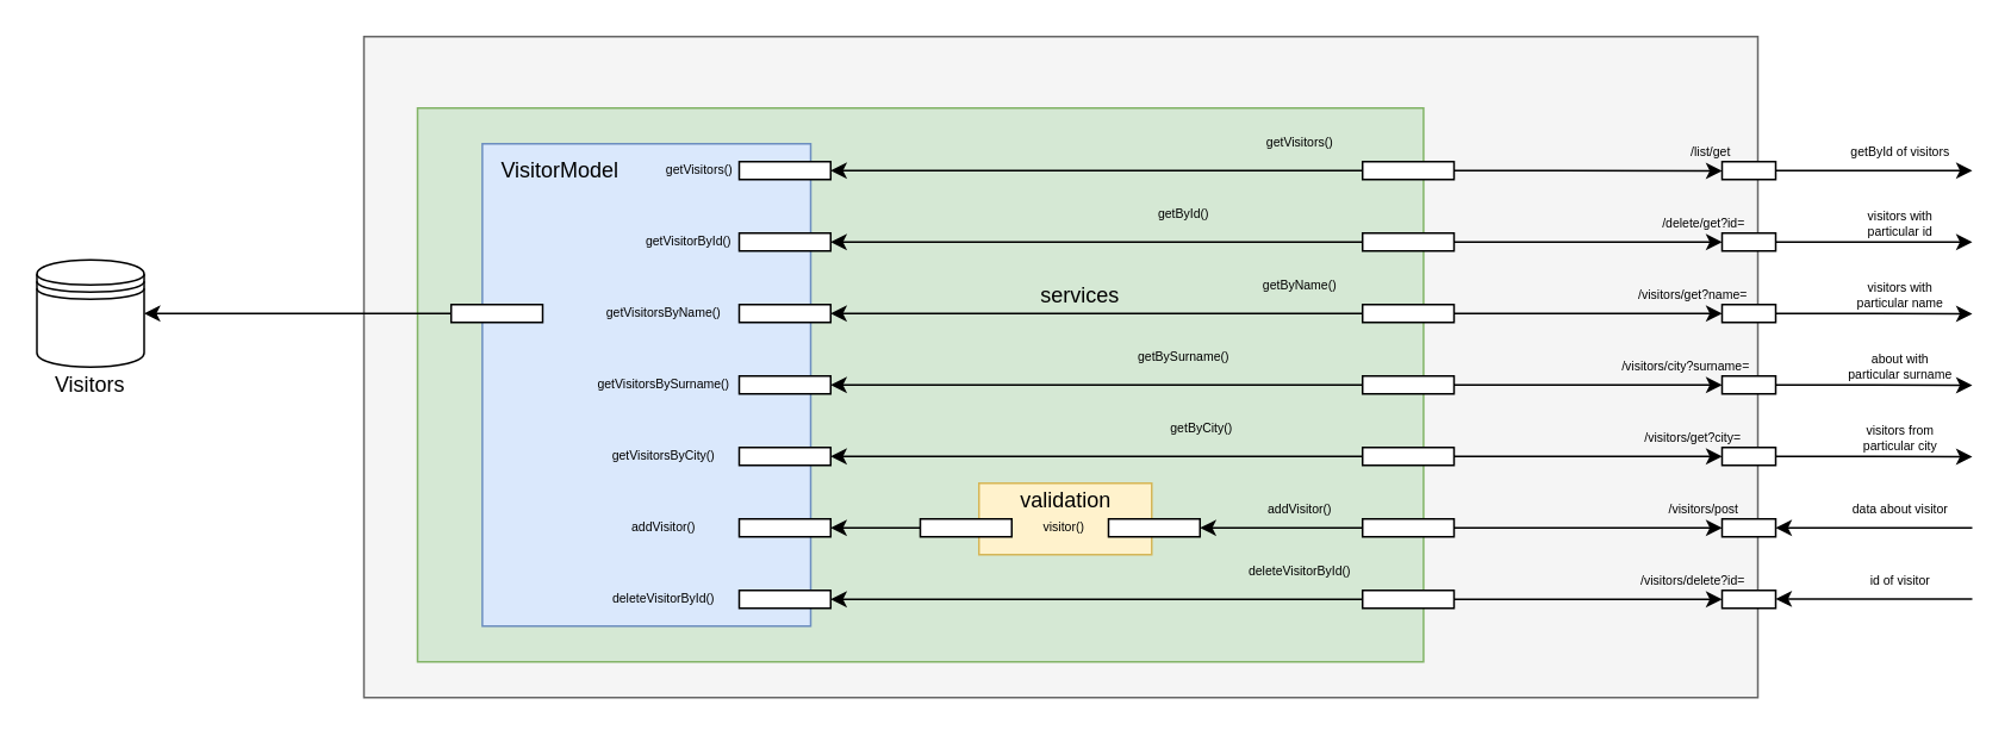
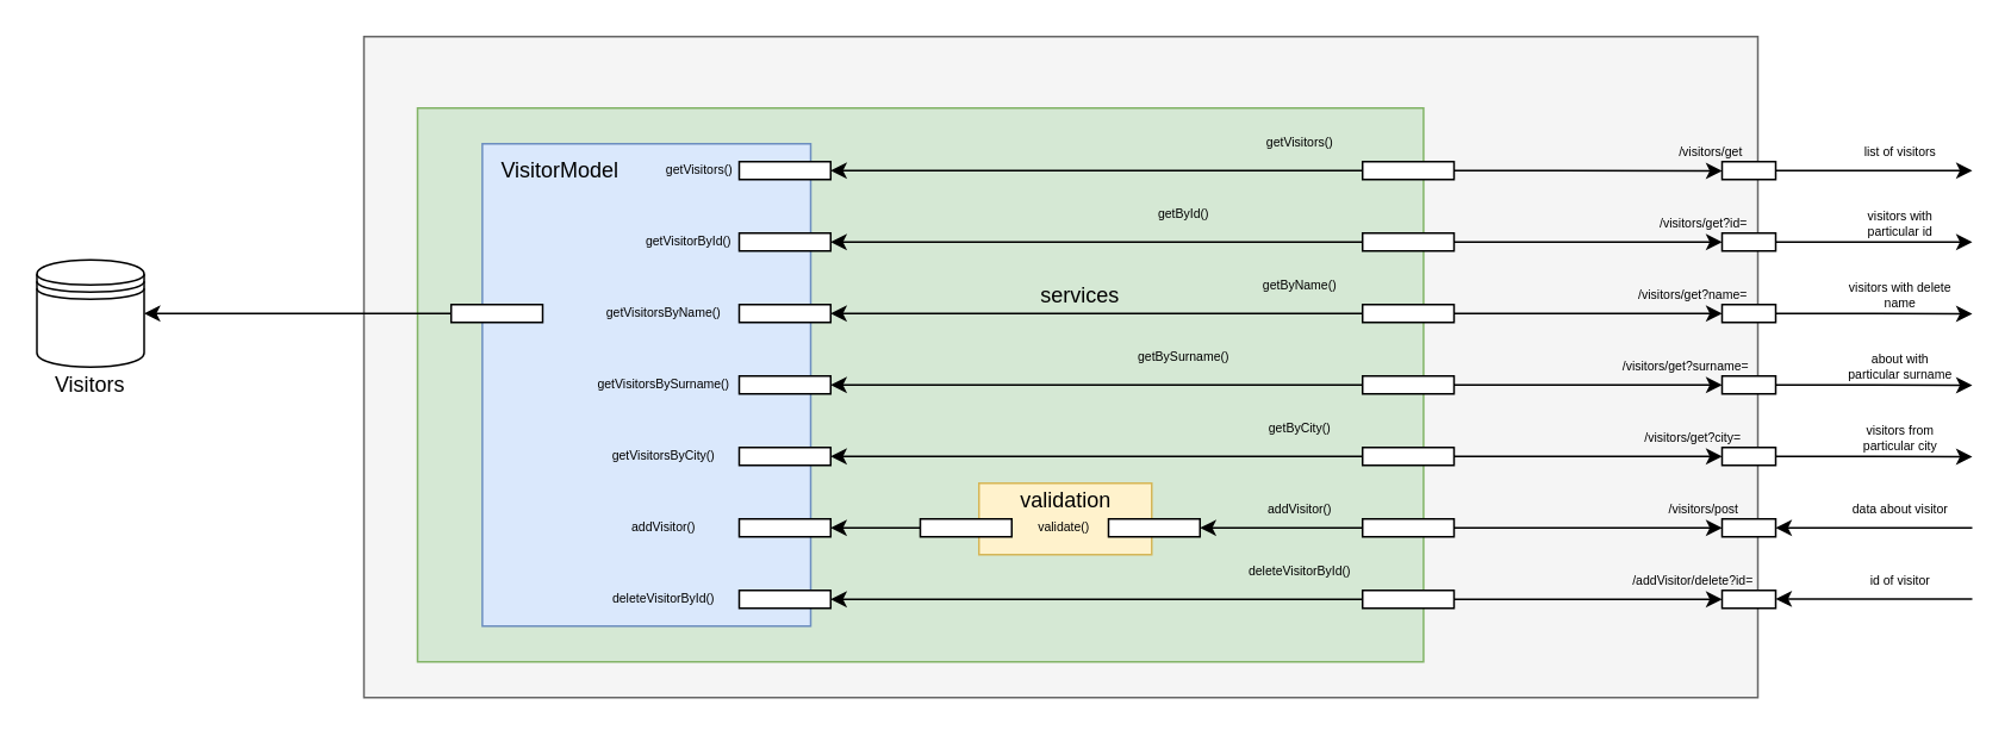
  <mxCell id="0" />
  <mxCell id="1" parent="0" />
  <mxCell id="2" value="" style="rounded=0;whiteSpace=wrap;html=1;fillColor=#f5f5f5;fontColor=#333333;strokeColor=#666666;" vertex="1" parent="1"><mxGeometry x="203" y="20" width="780" height="370" as="geometry" /></mxCell>
  <mxCell id="3" style="edgeStyle=orthogonalEdgeStyle;rounded=0;orthogonalLoop=1;jettySize=auto;html=1;exitX=1;exitY=0.5;exitDx=0;exitDy=0;" edge="1" parent="1" source="4"><mxGeometry relative="1" as="geometry"><mxPoint x="1103" y="95" as="targetPoint" /></mxGeometry></mxCell>
  <mxCell id="4" value="" style="rounded=0;whiteSpace=wrap;html=1;" vertex="1" parent="1"><mxGeometry x="963" y="90" width="30" height="10" as="geometry" /></mxCell>
  <mxCell id="5" style="edgeStyle=orthogonalEdgeStyle;rounded=0;orthogonalLoop=1;jettySize=auto;html=1;exitX=1;exitY=0.5;exitDx=0;exitDy=0;" edge="1" parent="1" source="6"><mxGeometry relative="1" as="geometry"><mxPoint x="1103" y="135" as="targetPoint" /></mxGeometry></mxCell>
  <mxCell id="6" value="" style="rounded=0;whiteSpace=wrap;html=1;" vertex="1" parent="1"><mxGeometry x="963" y="130" width="30" height="10" as="geometry" /></mxCell>
  <mxCell id="7" style="edgeStyle=orthogonalEdgeStyle;rounded=0;orthogonalLoop=1;jettySize=auto;html=1;exitX=1;exitY=0.5;exitDx=0;exitDy=0;" edge="1" parent="1" source="8"><mxGeometry relative="1" as="geometry"><mxPoint x="1103" y="175.2" as="targetPoint" /></mxGeometry></mxCell>
  <mxCell id="8" value="" style="rounded=0;whiteSpace=wrap;html=1;" vertex="1" parent="1"><mxGeometry x="963" y="170" width="30" height="10" as="geometry" /></mxCell>
  <mxCell id="9" style="edgeStyle=orthogonalEdgeStyle;rounded=0;orthogonalLoop=1;jettySize=auto;html=1;exitX=1;exitY=0.5;exitDx=0;exitDy=0;" edge="1" parent="1" source="10"><mxGeometry relative="1" as="geometry"><mxPoint x="1103" y="215.2" as="targetPoint" /></mxGeometry></mxCell>
  <mxCell id="10" value="" style="rounded=0;whiteSpace=wrap;html=1;" vertex="1" parent="1"><mxGeometry x="963" y="210" width="30" height="10" as="geometry" /></mxCell>
  <mxCell id="11" style="edgeStyle=orthogonalEdgeStyle;rounded=0;orthogonalLoop=1;jettySize=auto;html=1;exitX=1;exitY=0.5;exitDx=0;exitDy=0;" edge="1" parent="1" source="12"><mxGeometry relative="1" as="geometry"><mxPoint x="1103" y="255.2" as="targetPoint" /></mxGeometry></mxCell>
  <mxCell id="12" value="" style="rounded=0;whiteSpace=wrap;html=1;" vertex="1" parent="1"><mxGeometry x="963" y="250" width="30" height="10" as="geometry" /></mxCell>
  <mxCell id="13" value="" style="rounded=0;whiteSpace=wrap;html=1;" vertex="1" parent="1"><mxGeometry x="963" y="290" width="30" height="10" as="geometry" /></mxCell>
  <mxCell id="14" value="" style="rounded=0;whiteSpace=wrap;html=1;" vertex="1" parent="1"><mxGeometry x="963" y="330" width="30" height="10" as="geometry" /></mxCell>
- <mxCell id="15" value="/list/get" style="text;html=1;align=center;verticalAlign=middle;whiteSpace=wrap;rounded=0;fontSize=7;" vertex="1" parent="1"><mxGeometry x="927" y="70" width="60" height="30" as="geometry" /></mxCell>
- <mxCell id="16" value="/delete/get?id=" style="text;html=1;align=center;verticalAlign=middle;whiteSpace=wrap;rounded=0;fontSize=7;" vertex="1" parent="1"><mxGeometry x="923" y="115" width="60" height="20" as="geometry" /></mxCell>
+ <mxCell id="15" value="/visitors/get" style="text;html=1;align=center;verticalAlign=middle;whiteSpace=wrap;rounded=0;fontSize=7;" vertex="1" parent="1"><mxGeometry x="927" y="70" width="60" height="30" as="geometry" /></mxCell>
+ <mxCell id="16" value="/visitors/get?id=" style="text;html=1;align=center;verticalAlign=middle;whiteSpace=wrap;rounded=0;fontSize=7;" vertex="1" parent="1"><mxGeometry x="923" y="115" width="60" height="20" as="geometry" /></mxCell>
  <mxCell id="17" value="/visitors/get?name=" style="text;html=1;align=center;verticalAlign=middle;whiteSpace=wrap;rounded=0;fontSize=7;" vertex="1" parent="1"><mxGeometry x="907" y="150" width="80" height="30" as="geometry" /></mxCell>
- <mxCell id="18" value="/visitors/city?surname=" style="text;html=1;align=center;verticalAlign=middle;whiteSpace=wrap;rounded=0;fontSize=7;" vertex="1" parent="1"><mxGeometry x="903" y="190" width="80" height="30" as="geometry" /></mxCell>
+ <mxCell id="18" value="/visitors/get?surname=" style="text;html=1;align=center;verticalAlign=middle;whiteSpace=wrap;rounded=0;fontSize=7;" vertex="1" parent="1"><mxGeometry x="903" y="190" width="80" height="30" as="geometry" /></mxCell>
  <mxCell id="19" value="/visitors/get?city=" style="text;html=1;align=center;verticalAlign=middle;whiteSpace=wrap;rounded=0;fontSize=7;" vertex="1" parent="1"><mxGeometry x="907" y="230" width="80" height="30" as="geometry" /></mxCell>
  <mxCell id="20" value="/visitors/post" style="text;html=1;align=center;verticalAlign=middle;whiteSpace=wrap;rounded=0;fontSize=7;" vertex="1" parent="1"><mxGeometry x="913" y="270" width="80" height="30" as="geometry" /></mxCell>
- <mxCell id="21" value="/visitors/delete?id=" style="text;html=1;align=center;verticalAlign=middle;whiteSpace=wrap;rounded=0;fontSize=7;" vertex="1" parent="1"><mxGeometry x="907" y="310" width="80" height="30" as="geometry" /></mxCell>
- <mxCell id="22" value="getById of visitors" style="text;html=1;align=center;verticalAlign=middle;whiteSpace=wrap;rounded=0;fontSize=7;" vertex="1" parent="1"><mxGeometry x="1033" y="70" width="60" height="30" as="geometry" /></mxCell>
+ <mxCell id="21" value="/addVisitor/delete?id=" style="text;html=1;align=center;verticalAlign=middle;whiteSpace=wrap;rounded=0;fontSize=7;" vertex="1" parent="1"><mxGeometry x="907" y="310" width="80" height="30" as="geometry" /></mxCell>
+ <mxCell id="22" value="list of visitors" style="text;html=1;align=center;verticalAlign=middle;whiteSpace=wrap;rounded=0;fontSize=7;" vertex="1" parent="1"><mxGeometry x="1033" y="70" width="60" height="30" as="geometry" /></mxCell>
  <mxCell id="23" value="visitors with particular id" style="text;html=1;align=center;verticalAlign=middle;whiteSpace=wrap;rounded=0;fontSize=7;" vertex="1" parent="1"><mxGeometry x="1033" y="110" width="60" height="30" as="geometry" /></mxCell>
- <mxCell id="24" value="visitors with particular name" style="text;html=1;align=center;verticalAlign=middle;whiteSpace=wrap;rounded=0;fontSize=7;" vertex="1" parent="1"><mxGeometry x="1033" y="150" width="60" height="30" as="geometry" /></mxCell>
+ <mxCell id="24" value="visitors with delete name" style="text;html=1;align=center;verticalAlign=middle;whiteSpace=wrap;rounded=0;fontSize=7;" vertex="1" parent="1"><mxGeometry x="1033" y="150" width="60" height="30" as="geometry" /></mxCell>
  <mxCell id="25" value="about with particular surname" style="text;html=1;align=center;verticalAlign=middle;whiteSpace=wrap;rounded=0;fontSize=7;" vertex="1" parent="1"><mxGeometry x="1033" y="190" width="60" height="30" as="geometry" /></mxCell>
  <mxCell id="26" value="visitors from particular city" style="text;html=1;align=center;verticalAlign=middle;whiteSpace=wrap;rounded=0;fontSize=7;" vertex="1" parent="1"><mxGeometry x="1033" y="230" width="60" height="30" as="geometry" /></mxCell>
  <mxCell id="27" value="" style="endArrow=classic;html=1;rounded=0;entryX=1;entryY=0.5;entryDx=0;entryDy=0;" edge="1" parent="1" target="13"><mxGeometry width="50" height="50" relative="1" as="geometry"><mxPoint x="1103" y="295" as="sourcePoint" /><mxPoint x="1063" y="270" as="targetPoint" /></mxGeometry></mxCell>
  <mxCell id="28" value="data about visitor" style="text;html=1;align=center;verticalAlign=middle;whiteSpace=wrap;rounded=0;fontSize=7;" vertex="1" parent="1"><mxGeometry x="1033" y="270" width="60" height="30" as="geometry" /></mxCell>
  <mxCell id="29" value="" style="endArrow=classic;html=1;rounded=0;entryX=1;entryY=0.5;entryDx=0;entryDy=0;" edge="1" parent="1"><mxGeometry width="50" height="50" relative="1" as="geometry"><mxPoint x="1103" y="334.76" as="sourcePoint" /><mxPoint x="993" y="334.76" as="targetPoint" /></mxGeometry></mxCell>
  <mxCell id="30" value="id of visitor" style="text;html=1;align=center;verticalAlign=middle;whiteSpace=wrap;rounded=0;fontSize=7;" vertex="1" parent="1"><mxGeometry x="1033" y="310" width="60" height="30" as="geometry" /></mxCell>
  <mxCell id="31" value="" style="group" vertex="1" connectable="0" parent="1"><mxGeometry x="233" y="60" width="588.82" height="310" as="geometry" /></mxCell>
  <mxCell id="32" value="" style="rounded=0;whiteSpace=wrap;html=1;fillColor=#d5e8d4;strokeColor=#82b366;" vertex="1" parent="31"><mxGeometry width="562.941" height="310" as="geometry" /></mxCell>
  <mxCell id="33" value="" style="rounded=0;whiteSpace=wrap;html=1;" vertex="1" parent="31"><mxGeometry x="528.824" y="30" width="51.176" height="10" as="geometry" /></mxCell>
  <mxCell id="34" style="edgeStyle=orthogonalEdgeStyle;rounded=0;orthogonalLoop=1;jettySize=auto;html=1;exitX=0;exitY=0.5;exitDx=0;exitDy=0;entryX=1;entryY=0.5;entryDx=0;entryDy=0;" edge="1" parent="31" source="35" target="61"><mxGeometry relative="1" as="geometry" /></mxCell>
  <mxCell id="35" value="" style="rounded=0;whiteSpace=wrap;html=1;" vertex="1" parent="31"><mxGeometry x="528.824" y="70" width="51.176" height="10" as="geometry" /></mxCell>
  <mxCell id="36" style="edgeStyle=orthogonalEdgeStyle;rounded=0;orthogonalLoop=1;jettySize=auto;html=1;exitX=0;exitY=0.5;exitDx=0;exitDy=0;entryX=1;entryY=0.5;entryDx=0;entryDy=0;" edge="1" parent="31" source="37" target="62"><mxGeometry relative="1" as="geometry" /></mxCell>
  <mxCell id="37" value="" style="rounded=0;whiteSpace=wrap;html=1;" vertex="1" parent="31"><mxGeometry x="528.824" y="110" width="51.176" height="10" as="geometry" /></mxCell>
  <mxCell id="38" style="edgeStyle=orthogonalEdgeStyle;rounded=0;orthogonalLoop=1;jettySize=auto;html=1;exitX=0;exitY=0.5;exitDx=0;exitDy=0;entryX=1;entryY=0.5;entryDx=0;entryDy=0;" edge="1" parent="31" source="39" target="63"><mxGeometry relative="1" as="geometry" /></mxCell>
  <mxCell id="39" value="" style="rounded=0;whiteSpace=wrap;html=1;" vertex="1" parent="31"><mxGeometry x="528.824" y="150" width="51.176" height="10" as="geometry" /></mxCell>
  <mxCell id="40" style="edgeStyle=orthogonalEdgeStyle;rounded=0;orthogonalLoop=1;jettySize=auto;html=1;exitX=0;exitY=0.5;exitDx=0;exitDy=0;entryX=1;entryY=0.5;entryDx=0;entryDy=0;" edge="1" parent="31" source="41" target="64"><mxGeometry relative="1" as="geometry" /></mxCell>
  <mxCell id="41" value="" style="rounded=0;whiteSpace=wrap;html=1;" vertex="1" parent="31"><mxGeometry x="528.824" y="190" width="51.176" height="10" as="geometry" /></mxCell>
  <mxCell id="42" value="" style="rounded=0;whiteSpace=wrap;html=1;" vertex="1" parent="31"><mxGeometry x="528.824" y="230" width="51.176" height="10" as="geometry" /></mxCell>
  <mxCell id="43" style="edgeStyle=orthogonalEdgeStyle;rounded=0;orthogonalLoop=1;jettySize=auto;html=1;exitX=0;exitY=0.5;exitDx=0;exitDy=0;entryX=1;entryY=0.5;entryDx=0;entryDy=0;" edge="1" parent="31" source="44" target="66"><mxGeometry relative="1" as="geometry" /></mxCell>
  <mxCell id="44" value="" style="rounded=0;whiteSpace=wrap;html=1;" vertex="1" parent="31"><mxGeometry x="528.824" y="270" width="51.176" height="10" as="geometry" /></mxCell>
  <mxCell id="45" value="deleteVisitorById()" style="text;html=1;align=center;verticalAlign=middle;whiteSpace=wrap;rounded=0;fontSize=7;" vertex="1" parent="31"><mxGeometry x="426.47" y="250" width="136.47" height="20" as="geometry" /></mxCell>
  <mxCell id="46" value="addVisitor()" style="text;html=1;align=center;verticalAlign=middle;whiteSpace=wrap;rounded=0;fontSize=7;" vertex="1" parent="31"><mxGeometry x="426.47" y="210" width="136.47" height="30" as="geometry" /></mxCell>
- <mxCell id="47" value="getByCity()" style="text;html=1;align=center;verticalAlign=middle;whiteSpace=wrap;rounded=0;fontSize=7;" vertex="1" parent="31"><mxGeometry x="371.47" y="170" width="136.47" height="20" as="geometry" /></mxCell>
+ <mxCell id="47" value="getByCity()" style="text;html=1;align=center;verticalAlign=middle;whiteSpace=wrap;rounded=0;fontSize=7;" vertex="1" parent="31"><mxGeometry x="426.47" y="170" width="136.47" height="20" as="geometry" /></mxCell>
  <mxCell id="48" value="getBySurname()" style="text;html=1;align=center;verticalAlign=middle;whiteSpace=wrap;rounded=0;fontSize=7;" vertex="1" parent="31"><mxGeometry x="361.47" y="130" width="136.47" height="20" as="geometry" /></mxCell>
  <mxCell id="49" value="getByName()" style="text;html=1;align=center;verticalAlign=middle;whiteSpace=wrap;rounded=0;fontSize=7;" vertex="1" parent="31"><mxGeometry x="426.47" y="90" width="136.47" height="20" as="geometry" /></mxCell>
  <mxCell id="50" value="getById()" style="text;html=1;align=center;verticalAlign=middle;whiteSpace=wrap;rounded=0;fontSize=7;" vertex="1" parent="31"><mxGeometry x="361.47" y="50" width="136.47" height="20" as="geometry" /></mxCell>
  <mxCell id="51" value="getVisitors()" style="text;html=1;align=center;verticalAlign=middle;whiteSpace=wrap;rounded=0;fontSize=7;" vertex="1" parent="31"><mxGeometry x="426.47" y="10" width="136.47" height="20" as="geometry" /></mxCell>
  <mxCell id="52" value="" style="rounded=0;whiteSpace=wrap;html=1;fillColor=#fff2cc;strokeColor=#d6b656;" vertex="1" parent="31"><mxGeometry x="314.17" y="210" width="96.67" height="40" as="geometry" /></mxCell>
  <mxCell id="53" value="" style="rounded=0;whiteSpace=wrap;html=1;" vertex="1" parent="31"><mxGeometry x="386.663" y="230" width="51.176" height="10" as="geometry" /></mxCell>
- <mxCell id="54" value="visitor()" style="text;html=1;align=center;verticalAlign=middle;whiteSpace=wrap;rounded=0;fontSize=7;" vertex="1" parent="31"><mxGeometry x="294.265" y="220" width="136.469" height="30" as="geometry" /></mxCell>
+ <mxCell id="54" value="validate()" style="text;html=1;align=center;verticalAlign=middle;whiteSpace=wrap;rounded=0;fontSize=7;" vertex="1" parent="31"><mxGeometry x="294.265" y="220" width="136.469" height="30" as="geometry" /></mxCell>
  <mxCell id="55" style="edgeStyle=orthogonalEdgeStyle;rounded=0;orthogonalLoop=1;jettySize=auto;html=1;exitX=0;exitY=0.5;exitDx=0;exitDy=0;entryX=1;entryY=0.5;entryDx=0;entryDy=0;" edge="1" parent="31" source="42" target="53"><mxGeometry relative="1" as="geometry" /></mxCell>
  <mxCell id="56" value="" style="rounded=0;whiteSpace=wrap;html=1;fillColor=#dae8fc;strokeColor=#6c8ebf;" vertex="1" parent="31"><mxGeometry x="36.25" y="20" width="183.75" height="270" as="geometry" /></mxCell>
  <mxCell id="57" value="validation" style="text;html=1;align=center;verticalAlign=middle;whiteSpace=wrap;rounded=0;" vertex="1" parent="31"><mxGeometry x="332.51" y="210" width="60" height="20" as="geometry" /></mxCell>
  <mxCell id="58" value="services" style="text;html=1;align=center;verticalAlign=middle;whiteSpace=wrap;rounded=0;" vertex="1" parent="31"><mxGeometry x="341.47" y="90" width="60" height="30" as="geometry" /></mxCell>
  <mxCell id="59" value="VisitorModel" style="text;html=1;align=center;verticalAlign=middle;whiteSpace=wrap;rounded=0;" vertex="1" parent="31"><mxGeometry x="50" y="20" width="60" height="30" as="geometry" /></mxCell>
  <mxCell id="60" value="" style="rounded=0;whiteSpace=wrap;html=1;" vertex="1" parent="31"><mxGeometry x="180.0" y="30" width="51.18" height="10" as="geometry" /></mxCell>
  <mxCell id="61" value="" style="rounded=0;whiteSpace=wrap;html=1;" vertex="1" parent="31"><mxGeometry x="180.0" y="70" width="51.18" height="10" as="geometry" /></mxCell>
  <mxCell id="62" value="" style="rounded=0;whiteSpace=wrap;html=1;" vertex="1" parent="31"><mxGeometry x="180.0" y="110" width="51.18" height="10" as="geometry" /></mxCell>
  <mxCell id="63" value="" style="rounded=0;whiteSpace=wrap;html=1;" vertex="1" parent="31"><mxGeometry x="180.0" y="150" width="51.18" height="10" as="geometry" /></mxCell>
  <mxCell id="64" value="" style="rounded=0;whiteSpace=wrap;html=1;" vertex="1" parent="31"><mxGeometry x="180.0" y="190" width="51.18" height="10" as="geometry" /></mxCell>
  <mxCell id="65" value="" style="rounded=0;whiteSpace=wrap;html=1;" vertex="1" parent="31"><mxGeometry x="180.0" y="230" width="51.18" height="10" as="geometry" /></mxCell>
  <mxCell id="66" value="" style="rounded=0;whiteSpace=wrap;html=1;" vertex="1" parent="31"><mxGeometry x="180.0" y="270" width="51.18" height="10" as="geometry" /></mxCell>
  <mxCell id="67" value="" style="endArrow=classic;html=1;rounded=0;entryX=1;entryY=0.5;entryDx=0;entryDy=0;exitX=0;exitY=0.5;exitDx=0;exitDy=0;" edge="1" parent="31" source="33" target="60"><mxGeometry width="50" height="50" relative="1" as="geometry"><mxPoint x="530" y="35" as="sourcePoint" /><mxPoint x="330" y="80" as="targetPoint" /></mxGeometry></mxCell>
  <mxCell id="68" value="getVisitors()" style="text;html=1;align=center;verticalAlign=middle;whiteSpace=wrap;rounded=0;fontSize=7;" vertex="1" parent="31"><mxGeometry x="90" y="25" width="136.47" height="20" as="geometry" /></mxCell>
  <mxCell id="69" value="getVisitorById()" style="text;html=1;align=center;verticalAlign=middle;whiteSpace=wrap;rounded=0;fontSize=7;" vertex="1" parent="31"><mxGeometry x="83.53" y="65" width="136.47" height="20" as="geometry" /></mxCell>
  <mxCell id="70" value="getVisitorsByName()" style="text;html=1;align=center;verticalAlign=middle;whiteSpace=wrap;rounded=0;fontSize=7;" vertex="1" parent="31"><mxGeometry x="70" y="105" width="136.47" height="20" as="geometry" /></mxCell>
  <mxCell id="71" value="getVisitorsBySurname()" style="text;html=1;align=center;verticalAlign=middle;whiteSpace=wrap;rounded=0;fontSize=7;" vertex="1" parent="31"><mxGeometry x="70" y="145" width="136.47" height="20" as="geometry" /></mxCell>
  <mxCell id="72" value="getVisitorsByCity()" style="text;html=1;align=center;verticalAlign=middle;whiteSpace=wrap;rounded=0;fontSize=7;" vertex="1" parent="31"><mxGeometry x="70" y="185" width="136.47" height="20" as="geometry" /></mxCell>
  <mxCell id="73" value="addVisitor()" style="text;html=1;align=center;verticalAlign=middle;whiteSpace=wrap;rounded=0;fontSize=7;" vertex="1" parent="31"><mxGeometry x="70" y="225" width="136.47" height="20" as="geometry" /></mxCell>
  <mxCell id="74" style="edgeStyle=orthogonalEdgeStyle;rounded=0;orthogonalLoop=1;jettySize=auto;html=1;exitX=0;exitY=0.5;exitDx=0;exitDy=0;entryX=1;entryY=0.5;entryDx=0;entryDy=0;" edge="1" parent="31" source="75" target="65"><mxGeometry relative="1" as="geometry" /></mxCell>
  <mxCell id="75" value="" style="rounded=0;whiteSpace=wrap;html=1;" vertex="1" parent="31"><mxGeometry x="281.33" y="230" width="51.18" height="10" as="geometry" /></mxCell>
  <mxCell id="76" value="deleteVisitorById()" style="text;html=1;align=center;verticalAlign=middle;whiteSpace=wrap;rounded=0;fontSize=7;" vertex="1" parent="31"><mxGeometry x="70" y="265" width="136.47" height="20" as="geometry" /></mxCell>
  <mxCell id="77" value="" style="rounded=0;whiteSpace=wrap;html=1;" vertex="1" parent="31"><mxGeometry x="18.82" y="110" width="51.18" height="10" as="geometry" /></mxCell>
  <mxCell id="78" style="edgeStyle=orthogonalEdgeStyle;rounded=0;orthogonalLoop=1;jettySize=auto;html=1;exitX=1;exitY=0.5;exitDx=0;exitDy=0;entryX=0.6;entryY=0.84;entryDx=0;entryDy=0;entryPerimeter=0;" edge="1" parent="1" source="33" target="15"><mxGeometry relative="1" as="geometry" /></mxCell>
  <mxCell id="79" style="edgeStyle=orthogonalEdgeStyle;rounded=0;orthogonalLoop=1;jettySize=auto;html=1;exitX=1;exitY=0.5;exitDx=0;exitDy=0;entryX=0;entryY=0.5;entryDx=0;entryDy=0;" edge="1" parent="1" source="35" target="6"><mxGeometry relative="1" as="geometry" /></mxCell>
  <mxCell id="80" style="edgeStyle=orthogonalEdgeStyle;rounded=0;orthogonalLoop=1;jettySize=auto;html=1;exitX=1;exitY=0.5;exitDx=0;exitDy=0;entryX=0;entryY=0.5;entryDx=0;entryDy=0;" edge="1" parent="1" source="37" target="8"><mxGeometry relative="1" as="geometry" /></mxCell>
  <mxCell id="81" style="edgeStyle=orthogonalEdgeStyle;rounded=0;orthogonalLoop=1;jettySize=auto;html=1;exitX=1;exitY=0.5;exitDx=0;exitDy=0;entryX=0;entryY=0.5;entryDx=0;entryDy=0;" edge="1" parent="1" source="39" target="10"><mxGeometry relative="1" as="geometry" /></mxCell>
  <mxCell id="82" style="edgeStyle=orthogonalEdgeStyle;rounded=0;orthogonalLoop=1;jettySize=auto;html=1;exitX=1;exitY=0.5;exitDx=0;exitDy=0;entryX=0;entryY=0.5;entryDx=0;entryDy=0;" edge="1" parent="1" source="41" target="12"><mxGeometry relative="1" as="geometry" /></mxCell>
  <mxCell id="83" style="edgeStyle=orthogonalEdgeStyle;rounded=0;orthogonalLoop=1;jettySize=auto;html=1;exitX=1;exitY=0.5;exitDx=0;exitDy=0;entryX=0;entryY=0.5;entryDx=0;entryDy=0;" edge="1" parent="1" source="42" target="13"><mxGeometry relative="1" as="geometry" /></mxCell>
  <mxCell id="84" style="edgeStyle=orthogonalEdgeStyle;rounded=0;orthogonalLoop=1;jettySize=auto;html=1;exitX=1;exitY=0.5;exitDx=0;exitDy=0;entryX=0;entryY=0.5;entryDx=0;entryDy=0;" edge="1" parent="1" source="44" target="14"><mxGeometry relative="1" as="geometry" /></mxCell>
  <mxCell id="85" value="" style="shape=datastore;whiteSpace=wrap;html=1;" vertex="1" parent="1"><mxGeometry x="20" y="145" width="60" height="60" as="geometry" /></mxCell>
  <mxCell id="86" style="edgeStyle=orthogonalEdgeStyle;rounded=0;orthogonalLoop=1;jettySize=auto;html=1;exitX=0;exitY=0.5;exitDx=0;exitDy=0;entryX=1;entryY=0.5;entryDx=0;entryDy=0;" edge="1" parent="1" source="77" target="85"><mxGeometry relative="1" as="geometry" /></mxCell>
  <mxCell id="87" value="Visitors" style="text;html=1;align=center;verticalAlign=middle;whiteSpace=wrap;rounded=0;" vertex="1" parent="1"><mxGeometry x="20" y="200" width="60" height="30" as="geometry" /></mxCell>
